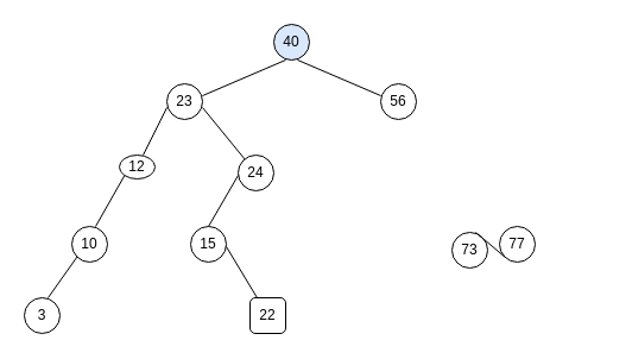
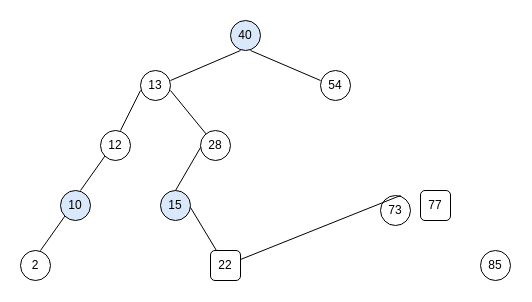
  <mxCell id="0" />
  <mxCell id="1" parent="0" />
  <mxCell id="2" value="40" style="ellipse;whiteSpace=wrap;html=1;aspect=fixed;fillColor=#dae8fc;" parent="1" vertex="1"><mxGeometry x="230" y="20" width="30" height="30" as="geometry" /></mxCell>
  <mxCell id="3" value="" style="endArrow=none;html=1;rounded=0;" parent="1" edge="1"><mxGeometry width="50" height="50" relative="1" as="geometry"><mxPoint x="170" y="80" as="sourcePoint" /><mxPoint x="240" y="50" as="targetPoint" /></mxGeometry></mxCell>
  <mxCell id="4" value="" style="endArrow=none;html=1;rounded=0;" parent="1" edge="1"><mxGeometry width="50" height="50" relative="1" as="geometry"><mxPoint x="320" y="80" as="sourcePoint" /><mxPoint x="250" y="50" as="targetPoint" /></mxGeometry></mxCell>
- <mxCell id="5" value="23" style="ellipse;whiteSpace=wrap;html=1;aspect=fixed;" parent="1" vertex="1"><mxGeometry x="140" y="70" width="30" height="30" as="geometry" /></mxCell>
- <mxCell id="6" value="56" style="ellipse;whiteSpace=wrap;html=1;aspect=fixed;" parent="1" vertex="1"><mxGeometry x="320" y="70" width="30" height="30" as="geometry" /></mxCell>
- <mxCell id="7" value="12" style="ellipse;whiteSpace=wrap;html=1;aspect=fixed;" parent="1" vertex="1"><mxGeometry x="100" y="130" width="30" height="20" as="geometry" /></mxCell>
- <mxCell id="8" value="10" style="ellipse;whiteSpace=wrap;html=1;aspect=fixed;" parent="1" vertex="1"><mxGeometry x="60" y="190" width="30" height="30" as="geometry" /></mxCell>
- <mxCell id="9" value="3" style="ellipse;whiteSpace=wrap;html=1;aspect=fixed;" parent="1" vertex="1"><mxGeometry x="20" y="250" width="30" height="30" as="geometry" /></mxCell>
- <mxCell id="10" value="24" style="ellipse;whiteSpace=wrap;html=1;aspect=fixed;" parent="1" vertex="1"><mxGeometry x="200" y="130" width="30" height="30" as="geometry" /></mxCell>
- <mxCell id="11" value="15" style="ellipse;whiteSpace=wrap;html=1;aspect=fixed;" parent="1" vertex="1"><mxGeometry x="160" y="190" width="30" height="30" as="geometry" /></mxCell>
+ <mxCell id="5" value="13" style="ellipse;whiteSpace=wrap;html=1;aspect=fixed;" parent="1" vertex="1"><mxGeometry x="140" y="70" width="30" height="30" as="geometry" /></mxCell>
+ <mxCell id="6" value="54" style="ellipse;whiteSpace=wrap;html=1;aspect=fixed;" parent="1" vertex="1"><mxGeometry x="320" y="70" width="30" height="30" as="geometry" /></mxCell>
+ <mxCell id="7" value="12" style="ellipse;whiteSpace=wrap;html=1;aspect=fixed;" parent="1" vertex="1"><mxGeometry x="100" y="130" width="30" height="30" as="geometry" /></mxCell>
+ <mxCell id="8" value="10" style="ellipse;whiteSpace=wrap;html=1;aspect=fixed;fillColor=#dae8fc;" parent="1" vertex="1"><mxGeometry x="60" y="190" width="30" height="30" as="geometry" /></mxCell>
+ <mxCell id="9" value="2" style="ellipse;whiteSpace=wrap;html=1;aspect=fixed;" parent="1" vertex="1"><mxGeometry x="20" y="250" width="30" height="30" as="geometry" /></mxCell>
+ <mxCell id="10" value="28" style="ellipse;whiteSpace=wrap;html=1;aspect=fixed;" parent="1" vertex="1"><mxGeometry x="200" y="130" width="30" height="30" as="geometry" /></mxCell>
+ <mxCell id="11" value="15" style="ellipse;whiteSpace=wrap;html=1;aspect=fixed;fillColor=#dae8fc;" parent="1" vertex="1"><mxGeometry x="160" y="190" width="30" height="30" as="geometry" /></mxCell>
  <mxCell id="12" value="22" style="whiteSpace=wrap;html=1;aspect=fixed;rounded=1;" parent="1" vertex="1"><mxGeometry x="210" y="250" width="30" height="30" as="geometry" /></mxCell>
- <mxCell id="13" value="77" style="ellipse;whiteSpace=wrap;html=1;aspect=fixed;" parent="1" vertex="1"><mxGeometry x="420" y="190" width="30" height="30" as="geometry" /></mxCell>
+ <mxCell id="13" value="77" style="whiteSpace=wrap;html=1;aspect=fixed;rounded=1;" parent="1" vertex="1"><mxGeometry x="420" y="190" width="30" height="30" as="geometry" /></mxCell>
  <mxCell id="14" value="73" style="ellipse;whiteSpace=wrap;html=1;aspect=fixed;" parent="1" vertex="1"><mxGeometry x="380" y="195" width="30" height="30" as="geometry" /></mxCell>
+ <mxCell id="15" value="85" style="ellipse;whiteSpace=wrap;html=1;aspect=fixed;" parent="1" vertex="1"><mxGeometry x="480" y="250" width="30" height="30" as="geometry" /></mxCell>
  <mxCell id="16" value="" style="endArrow=none;html=1;rounded=0;exitX=0.667;exitY=0;exitDx=0;exitDy=0;exitPerimeter=0;" parent="1" source="7" edge="1"><mxGeometry width="50" height="50" relative="1" as="geometry"><mxPoint x="70" y="120" as="sourcePoint" /><mxPoint x="140" y="90" as="targetPoint" /></mxGeometry></mxCell>
  <mxCell id="17" value="" style="endArrow=none;html=1;rounded=0;exitX=0.667;exitY=0;exitDx=0;exitDy=0;exitPerimeter=0;entryX=0;entryY=1;entryDx=0;entryDy=0;" parent="1" edge="1" target="7"><mxGeometry width="50" height="50" relative="1" as="geometry"><mxPoint x="80" y="190" as="sourcePoint" /><mxPoint x="100" y="150" as="targetPoint" /></mxGeometry></mxCell>
  <mxCell id="18" value="" style="endArrow=none;html=1;rounded=0;exitX=0.667;exitY=0;exitDx=0;exitDy=0;exitPerimeter=0;entryX=0;entryY=1;entryDx=0;entryDy=0;" parent="1" edge="1" target="8"><mxGeometry width="50" height="50" relative="1" as="geometry"><mxPoint x="40" y="250" as="sourcePoint" /><mxPoint x="60" y="210" as="targetPoint" /></mxGeometry></mxCell>
  <mxCell id="19" value="" style="endArrow=none;html=1;rounded=0;" parent="1" source="10" edge="1"><mxGeometry width="50" height="50" relative="1" as="geometry"><mxPoint x="150" y="130" as="sourcePoint" /><mxPoint x="170" y="90" as="targetPoint" /></mxGeometry></mxCell>
  <mxCell id="20" value="" style="endArrow=none;html=1;rounded=0;exitX=0.5;exitY=0;exitDx=0;exitDy=0;" parent="1" source="11" edge="1"><mxGeometry width="50" height="50" relative="1" as="geometry"><mxPoint x="236" y="190" as="sourcePoint" /><mxPoint x="200" y="147" as="targetPoint" /></mxGeometry></mxCell>
  <mxCell id="21" value="" style="endArrow=none;html=1;rounded=0;" parent="1" source="12" edge="1"><mxGeometry width="50" height="50" relative="1" as="geometry"><mxPoint x="165" y="250" as="sourcePoint" /><mxPoint x="190" y="207" as="targetPoint" /></mxGeometry></mxCell>
- <mxCell id="22" value="" style="endArrow=none;html=1;rounded=0;exitX=0.667;exitY=0;exitDx=0;exitDy=0;exitPerimeter=0;entryX=0;entryY=1;entryDx=0;entryDy=0;" parent="1" source="14" target="13" edge="1"><mxGeometry width="50" height="50" relative="1" as="geometry"><mxPoint x="458" y="250" as="sourcePoint" /><mxPoint x="420" y="212" as="targetPoint" /></mxGeometry></mxCell>
+ <mxCell id="22" value="" style="endArrow=none;html=1;rounded=0;exitX=0.667;exitY=0;exitDx=0;exitDy=0;exitPerimeter=0;" parent="1" source="14" target="12" edge="1"><mxGeometry width="50" height="50" relative="1" as="geometry"><mxPoint x="458" y="250" as="sourcePoint" /><mxPoint x="420" y="212" as="targetPoint" /></mxGeometry></mxCell>
